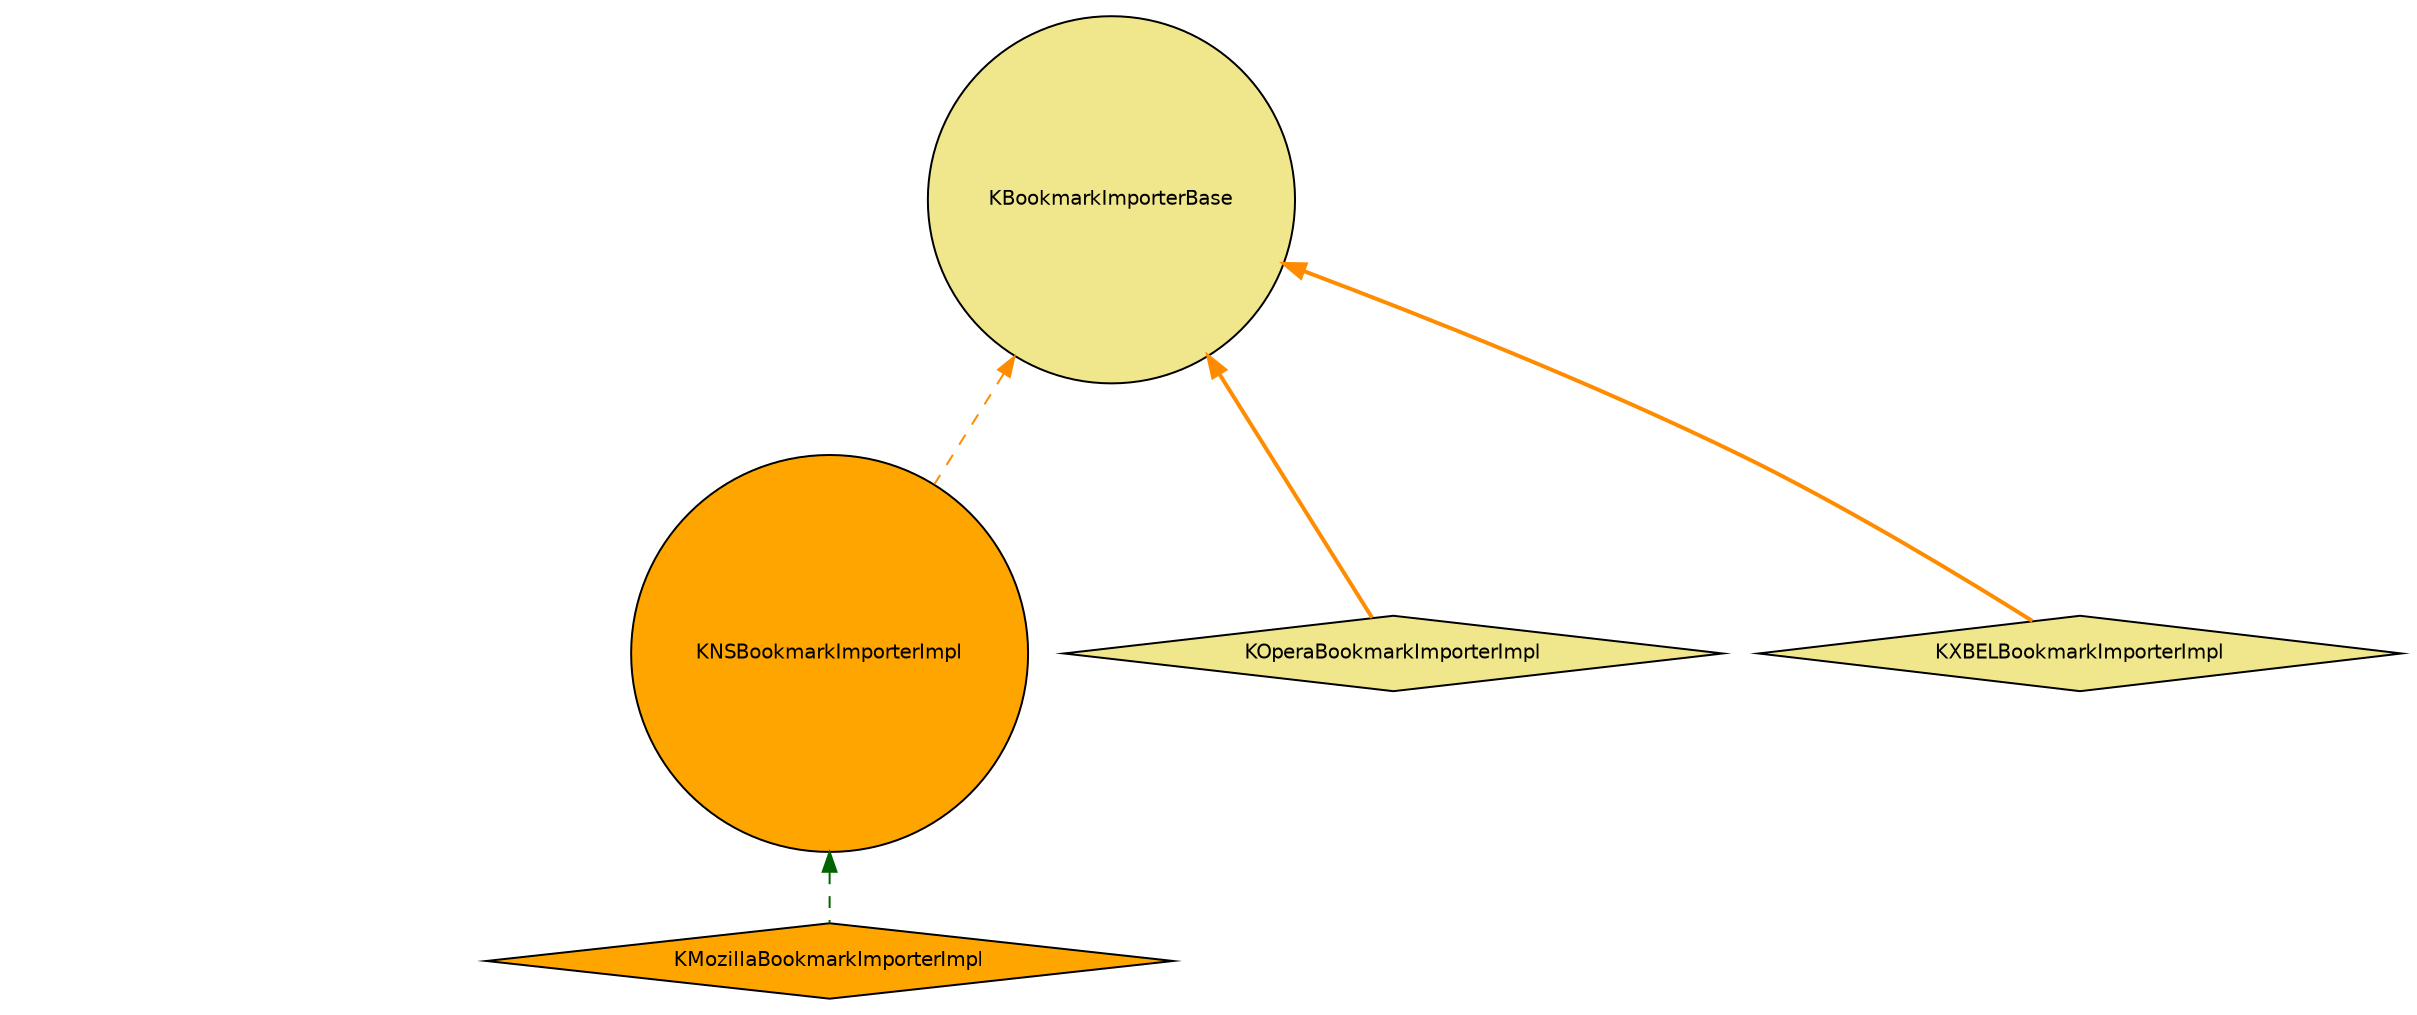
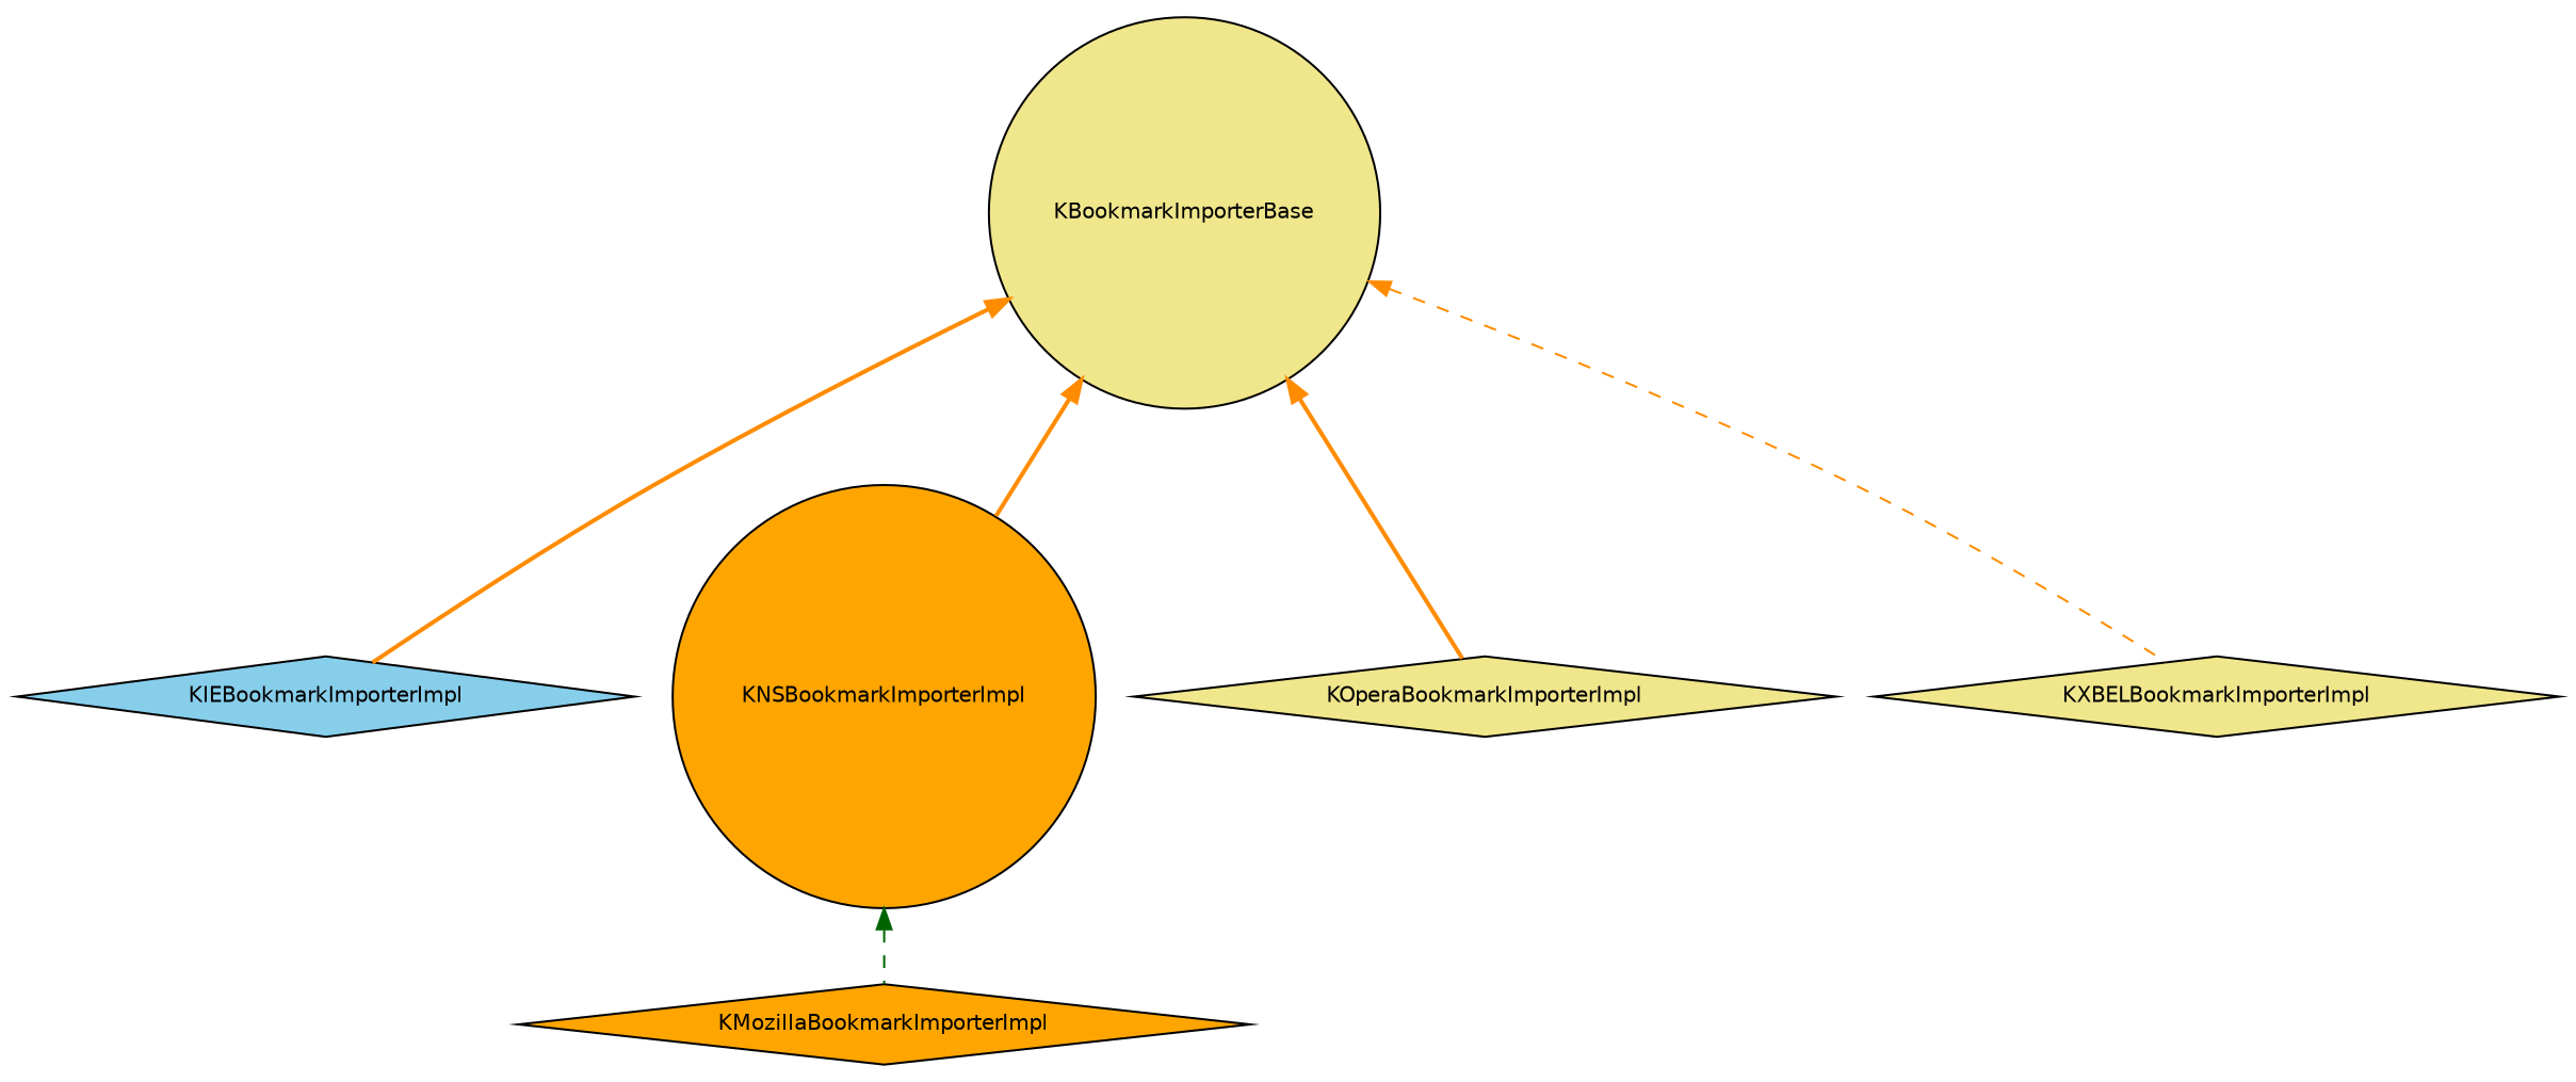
  digraph {
    rankdir=TB
    node [color=black fillcolor=khaki fontname=Helvetica fontsize=10 shape=diamond style=filled]
    edge [color=darkorange dir=back fontname=Helvetica fontsize=10 labelfontname=Helvetica labelfontsize=10 style=dashed]
    n1 [height=0.2 label=KBookmarkImporterBase shape=circle width=0.4]
+   n2 [fillcolor=skyblue height=0.2 label=KIEBookmarkImporterImpl width=0.4]
    n3 [fillcolor=orange height=0.2 label=KNSBookmarkImporterImpl shape=circle width=0.4]
    n4 [height=0.2 label=KOperaBookmarkImporterImpl width=0.4]
    n5 [height=0.2 label=KXBELBookmarkImporterImpl width=0.4]
    n6 [fillcolor=orange height=0.2 label=KMozillaBookmarkImporterImpl width=0.4]
-   n1 -> n3
+   n1 -> n2 [style=bold]
+   n1 -> n3 [style=bold]
    n1 -> n4 [style=bold]
-   n1 -> n5 [style=bold]
+   n1 -> n5
    n3 -> n6 [color=darkgreen]
  }
